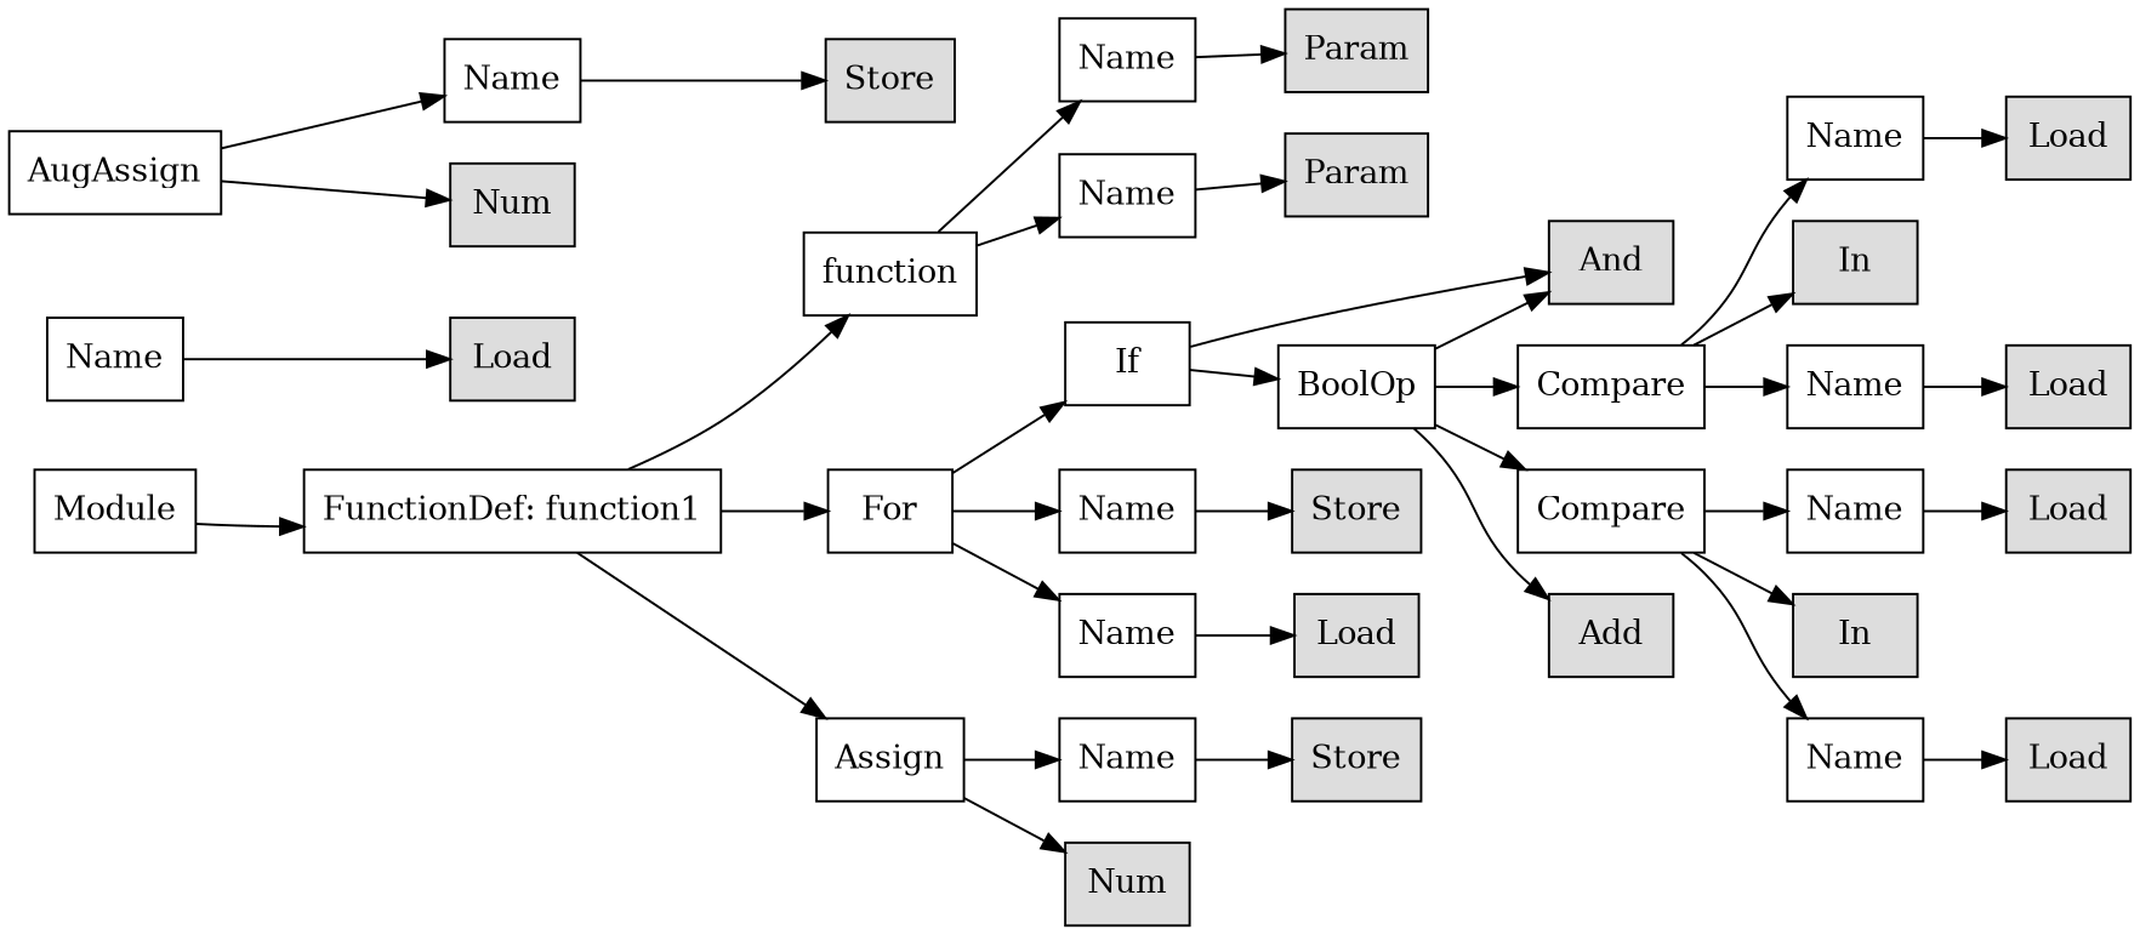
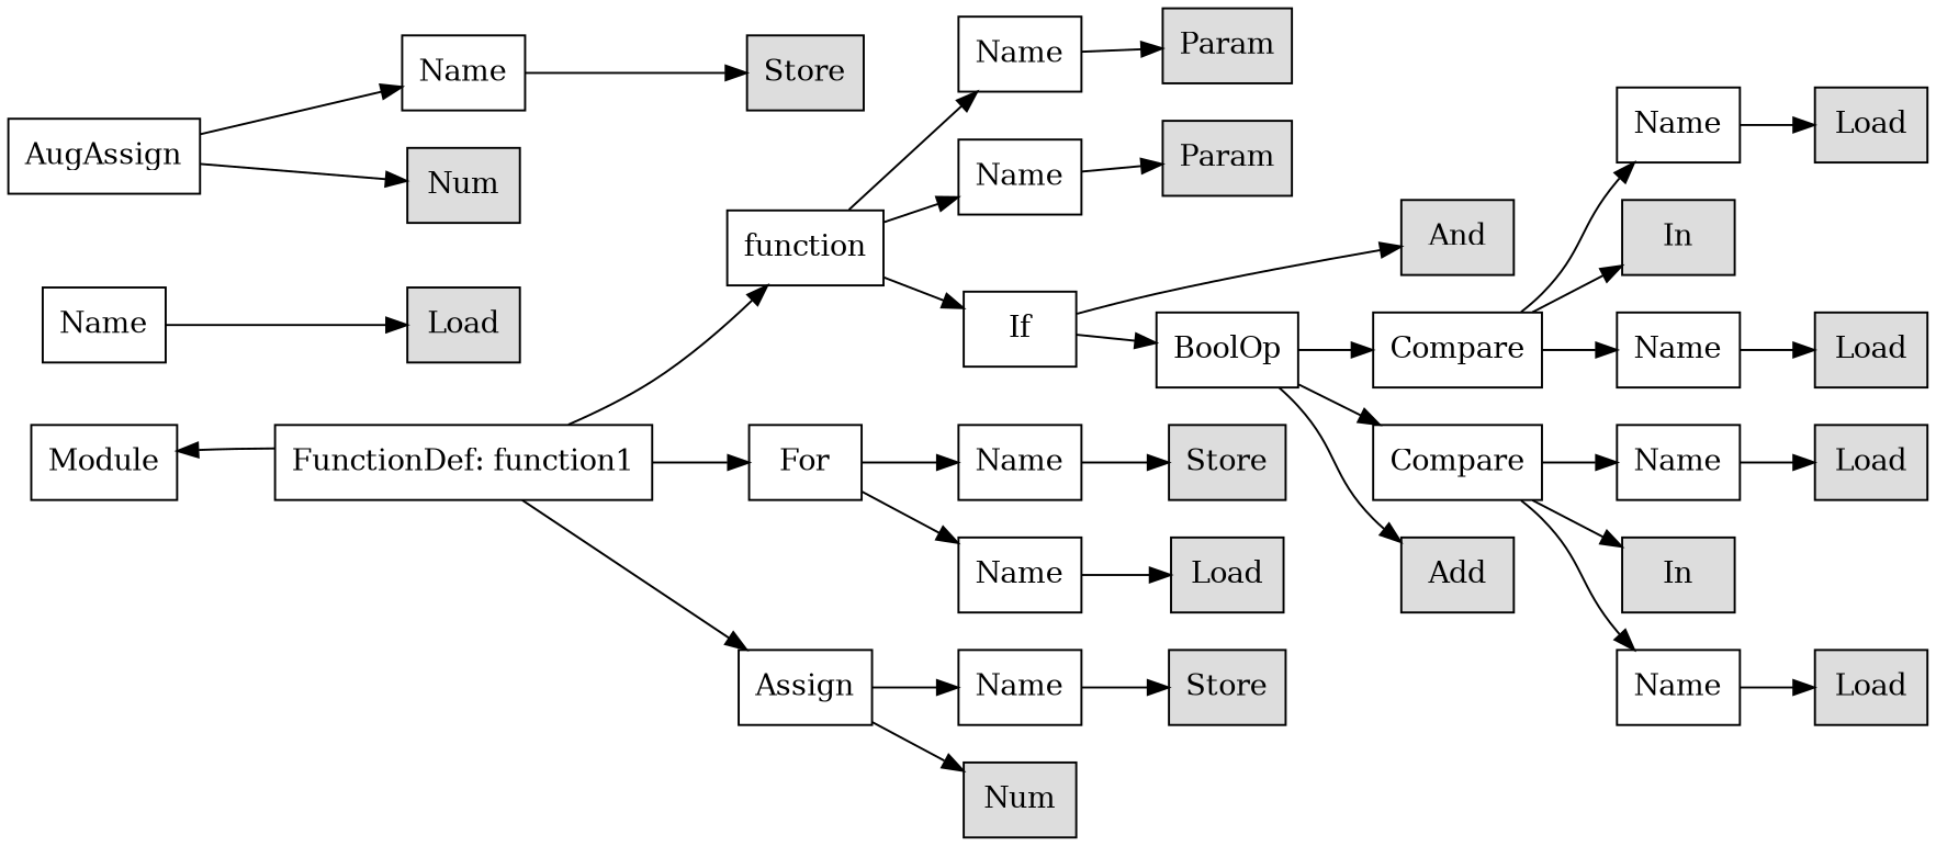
  digraph {
    rankdir=LR
    node [shape=rect]
    n1 [label=Module]
    n2 [label="FunctionDef: function1"]
    n3 [label=function]
    n4 [label=Assign]
    n5 [label=For]
    n6 [label=Name]
    n7 [label=Name]
    n8 [label=Name]
    n9 [fillcolor="#dddddd" label=Num style=filled]
    n10 [label=Name]
    n11 [label=Name]
    n12 [label=If]
    n13 [fillcolor="#dddddd" label=Param style=filled]
    n14 [fillcolor="#dddddd" label=Param style=filled]
    n15 [fillcolor="#dddddd" label=Store style=filled]
    n16 [fillcolor="#dddddd" label=Store style=filled]
    n17 [fillcolor="#dddddd" label=Load style=filled]
    n18 [label=BoolOp]
    n19 [fillcolor="#dddddd" label=And style=filled]
    n20 [label=Name]
    n21 [fillcolor="#dddddd" label=Load style=filled]
    n22 [label=Compare]
    n23 [label=Compare]
    n24 [fillcolor="#dddddd" label=Add style=filled]
    n25 [label=AugAssign]
    n26 [label=Name]
    n27 [fillcolor="#dddddd" label=Num style=filled]
    n28 [label=Name]
    n29 [fillcolor="#dddddd" label=In style=filled]
    n30 [label=Name]
    n31 [label=Name]
    n32 [fillcolor="#dddddd" label=In style=filled]
    n33 [label=Name]
    n34 [fillcolor="#dddddd" label=Store style=filled]
    n35 [fillcolor="#dddddd" label=Load style=filled]
    n36 [fillcolor="#dddddd" label=Load style=filled]
    n37 [fillcolor="#dddddd" label=Load style=filled]
    n38 [fillcolor="#dddddd" label=Load style=filled]
-   n1 -> n2
+   n2 -> n1
    n2 -> n3
    n2 -> n4
    n2 -> n5
    n3 -> n6
    n3 -> n7
    n4 -> n8
    n4 -> n9
    n5 -> n10
    n5 -> n11
-   n5 -> n12
+   n3 -> n12
    n6 -> n13
    n7 -> n14
    n8 -> n15
    n10 -> n16
    n11 -> n17
    n12 -> n18
    n12 -> n19
-   n18 -> n19
    n18 -> n22
    n18 -> n23
    n18 -> n24
    n20 -> n21
    n22 -> n28
    n22 -> n29
    n22 -> n30
    n23 -> n31
    n23 -> n32
    n23 -> n33
    n25 -> n26
    n25 -> n27
    n26 -> n34
    n28 -> n35
    n30 -> n36
    n31 -> n37
    n33 -> n38
  }
